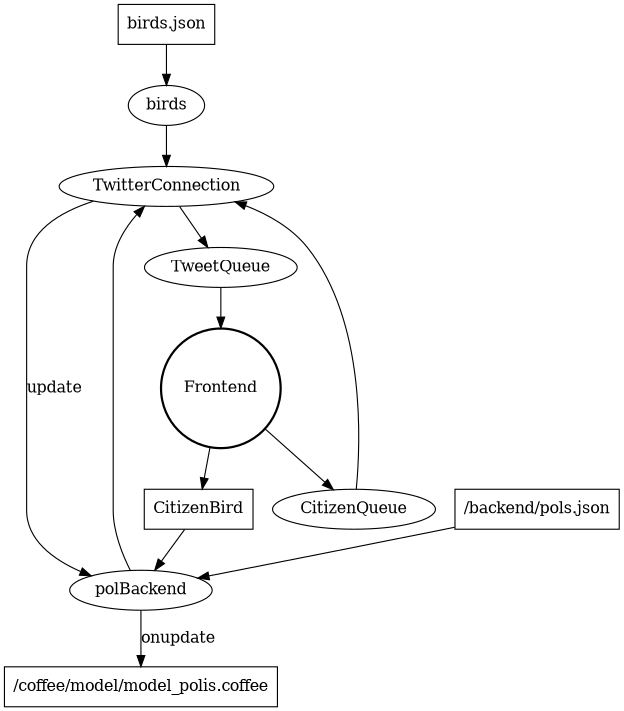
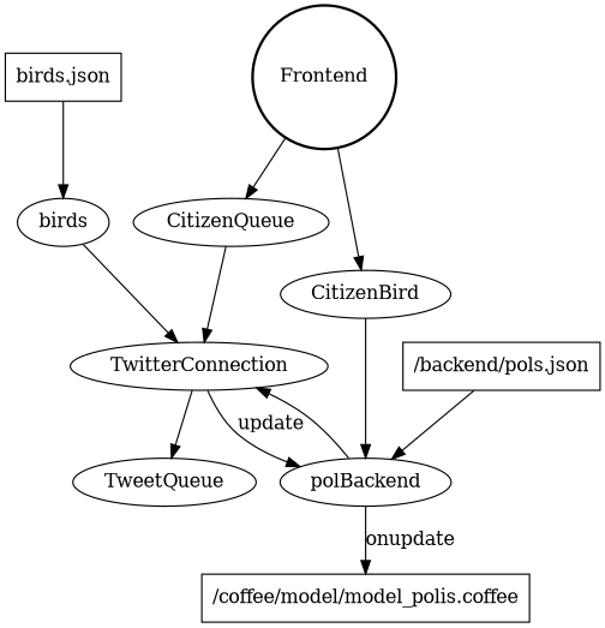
  digraph {
    n1 [label="birds.json" shape=box]
    n2 [label=birds]
    n3 [label=TwitterConnection]
    n4 [label=polBackend]
    n5 [label=TweetQueue]
    n6 [label="/backend/pols.json" shape=box]
    n7 [label="/coffee/model/model_polis.coffee" shape=box]
    n8 [label=Frontend shape=circle style=bold]
    n9 [label=CitizenQueue]
-   n10 [label=CitizenBird shape=box]
+   n10 [label=CitizenBird]
    n1 -> n2
    n2 -> n3
    n3 -> n4 [label=update]
    n3 -> n5
    n4 -> n3
    n4 -> n7 [label=onupdate]
-   n5 -> n8
    n6 -> n4
    n8 -> n9
    n8 -> n10
    n9 -> n3
    n10 -> n4
  }
